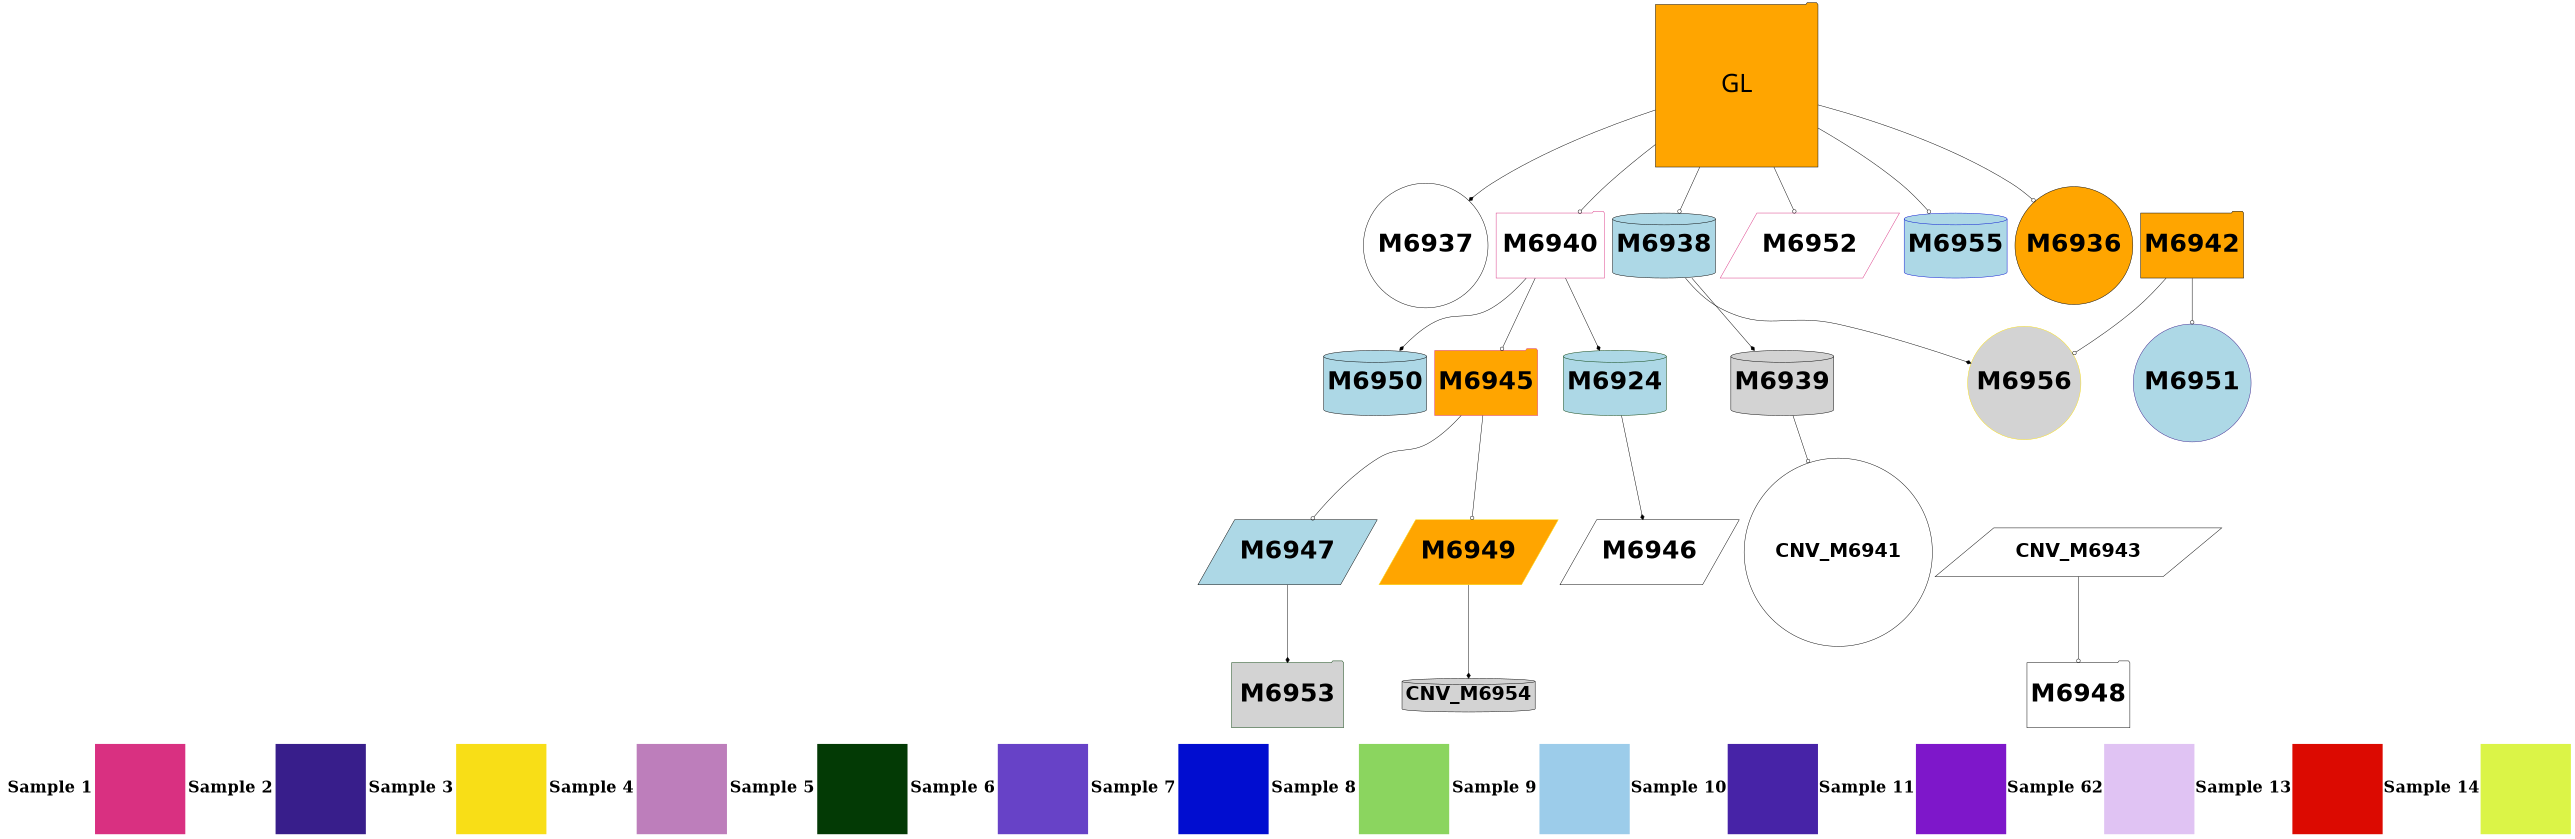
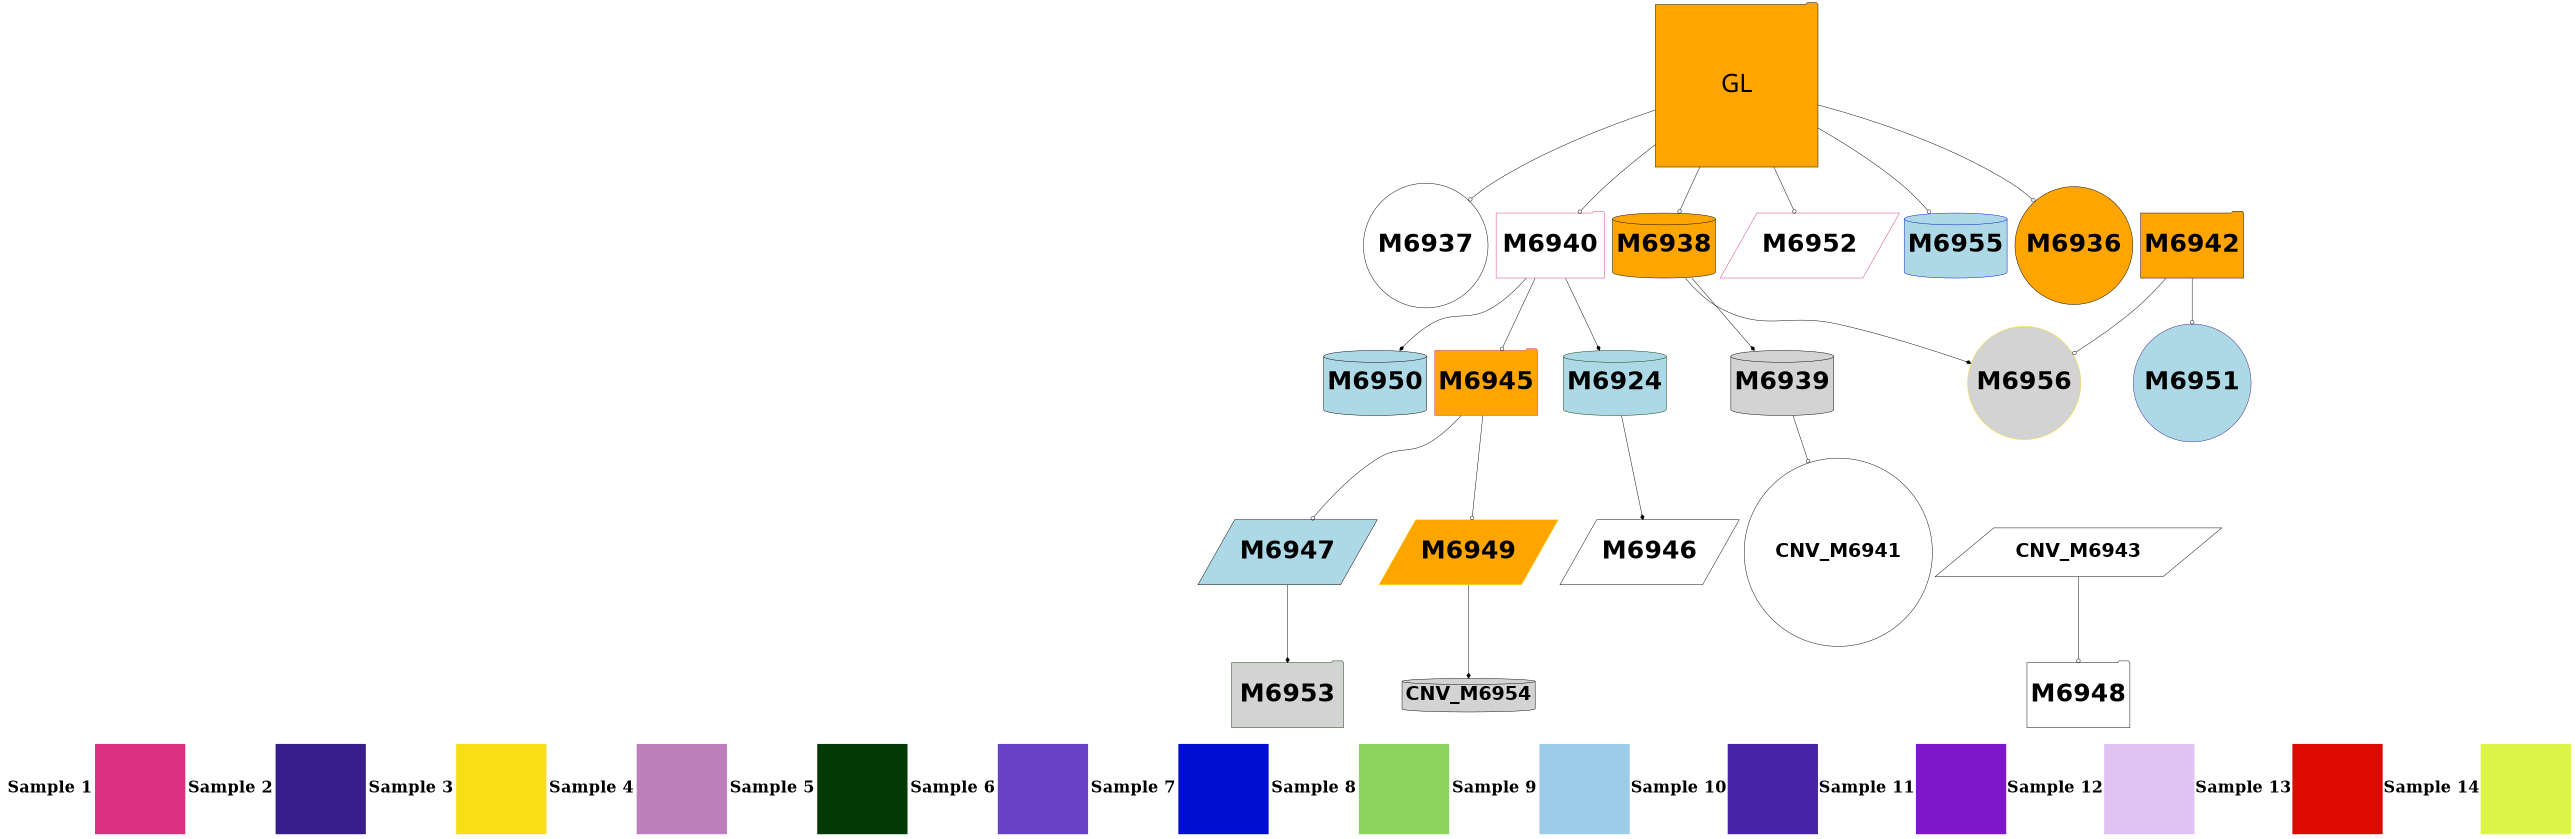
  digraph {
    rankdir=TB
    node [shape=folder fillcolor=white fontname="helvetica-bold" fontsize=56 style=filled]
    edge [arrowhead=odot]
-   n1 [label=<<TABLE border="0" cellborder="0" cellspacing="0">  <TR><TD width="200" height="200" colspan="1"><FONT POINT-SIZE="36.0"><B>Sample 1</B></FONT></TD><TD width="200" height="200" colspan="1" BGCOLOR="#d93081"></TD> <TD width="200" height="200" colspan="1"><FONT POINT-SIZE="36.0"><B>Sample 2</B></FONT></TD><TD width="200" height="200" colspan="1" BGCOLOR="#381e8b"></TD> <TD width="200" height="200" colspan="1"><FONT POINT-SIZE="36.0"><B>Sample 3</B></FONT></TD><TD width="200" height="200" colspan="1" BGCOLOR="#f8de17"></TD> <TD width="200" height="200" colspan="1"><FONT POINT-SIZE="36.0"><B>Sample 4</B></FONT></TD><TD width="200" height="200" colspan="1" BGCOLOR="#bd7ebb"></TD> <TD width="200" height="200" colspan="1"><FONT POINT-SIZE="36.0"><B>Sample 5</B></FONT></TD><TD width="200" height="200" colspan="1" BGCOLOR="#033a05"></TD> <TD width="200" height="200" colspan="1"><FONT POINT-SIZE="36.0"><B>Sample 6</B></FONT></TD><TD width="200" height="200" colspan="1" BGCOLOR="#6742c7"></TD> <TD width="200" height="200" colspan="1"><FONT POINT-SIZE="36.0"><B>Sample 7</B></FONT></TD><TD width="200" height="200" colspan="1" BGCOLOR="#010dd0"></TD> <TD width="200" height="200" colspan="1"><FONT POINT-SIZE="36.0"><B>Sample 8</B></FONT></TD><TD width="200" height="200" colspan="1" BGCOLOR="#8bd55f"></TD> <TD width="200" height="200" colspan="1"><FONT POINT-SIZE="36.0"><B>Sample 9</B></FONT></TD><TD width="200" height="200" colspan="1" BGCOLOR="#9cccea"></TD> <TD width="200" height="200" colspan="1"><FONT POINT-SIZE="36.0"><B>Sample 10</B></FONT></TD><TD width="200" height="200" colspan="1" BGCOLOR="#4723a7"></TD> <TD width="200" height="200" colspan="1"><FONT POINT-SIZE="36.0"><B>Sample 11</B></FONT></TD><TD width="200" height="200" colspan="1" BGCOLOR="#7e17ca"></TD> <TD width="200" height="200" colspan="1"><FONT POINT-SIZE="36.0"><B>Sample 62</B></FONT></TD><TD width="200" height="200" colspan="1" BGCOLOR="#e0c3f3"></TD> <TD width="200" height="200" colspan="1"><FONT POINT-SIZE="36.0"><B>Sample 13</B></FONT></TD><TD width="200" height="200" colspan="1" BGCOLOR="#dc0a01"></TD> <TD width="200" height="200" colspan="1"><FONT POINT-SIZE="36.0"><B>Sample 14</B></FONT></TD><TD width="200" height="200" colspan="1" BGCOLOR="#dbf447"></TD> </TR></TABLE>> margin=0 shape=none fillcolor="" fontname="" fontsize="" style=""]
+   n1 [label=<<TABLE border="0" cellborder="0" cellspacing="0">  <TR><TD width="200" height="200" colspan="1"><FONT POINT-SIZE="36.0"><B>Sample 1</B></FONT></TD><TD width="200" height="200" colspan="1" BGCOLOR="#d93081"></TD> <TD width="200" height="200" colspan="1"><FONT POINT-SIZE="36.0"><B>Sample 2</B></FONT></TD><TD width="200" height="200" colspan="1" BGCOLOR="#381e8b"></TD> <TD width="200" height="200" colspan="1"><FONT POINT-SIZE="36.0"><B>Sample 3</B></FONT></TD><TD width="200" height="200" colspan="1" BGCOLOR="#f8de17"></TD> <TD width="200" height="200" colspan="1"><FONT POINT-SIZE="36.0"><B>Sample 4</B></FONT></TD><TD width="200" height="200" colspan="1" BGCOLOR="#bd7ebb"></TD> <TD width="200" height="200" colspan="1"><FONT POINT-SIZE="36.0"><B>Sample 5</B></FONT></TD><TD width="200" height="200" colspan="1" BGCOLOR="#033a05"></TD> <TD width="200" height="200" colspan="1"><FONT POINT-SIZE="36.0"><B>Sample 6</B></FONT></TD><TD width="200" height="200" colspan="1" BGCOLOR="#6742c7"></TD> <TD width="200" height="200" colspan="1"><FONT POINT-SIZE="36.0"><B>Sample 7</B></FONT></TD><TD width="200" height="200" colspan="1" BGCOLOR="#010dd0"></TD> <TD width="200" height="200" colspan="1"><FONT POINT-SIZE="36.0"><B>Sample 8</B></FONT></TD><TD width="200" height="200" colspan="1" BGCOLOR="#8bd55f"></TD> <TD width="200" height="200" colspan="1"><FONT POINT-SIZE="36.0"><B>Sample 9</B></FONT></TD><TD width="200" height="200" colspan="1" BGCOLOR="#9cccea"></TD> <TD width="200" height="200" colspan="1"><FONT POINT-SIZE="36.0"><B>Sample 10</B></FONT></TD><TD width="200" height="200" colspan="1" BGCOLOR="#4723a7"></TD> <TD width="200" height="200" colspan="1"><FONT POINT-SIZE="36.0"><B>Sample 11</B></FONT></TD><TD width="200" height="200" colspan="1" BGCOLOR="#7e17ca"></TD> <TD width="200" height="200" colspan="1"><FONT POINT-SIZE="36.0"><B>Sample 12</B></FONT></TD><TD width="200" height="200" colspan="1" BGCOLOR="#e0c3f3"></TD> <TD width="200" height="200" colspan="1"><FONT POINT-SIZE="36.0"><B>Sample 13</B></FONT></TD><TD width="200" height="200" colspan="1" BGCOLOR="#dc0a01"></TD> <TD width="200" height="200" colspan="1"><FONT POINT-SIZE="36.0"><B>Sample 14</B></FONT></TD><TD width="200" height="200" colspan="1" BGCOLOR="#dbf447"></TD> </TR></TABLE>> margin=0 shape=none fillcolor="" fontname="" fontsize="" style=""]
    n2 [color="#d93081:#381e8b:#4723a7" fillcolor=orange height=2 label=M6945 style="wedged,filled" width=2.44]
    n3 [fillcolor=lightblue height=2 label=M6947 shape=parallelogram width=0.22]
    n4 [color="#f8de17:#e0c3f3:#dbf447" fillcolor=orange height=2 label=M6949 shape=parallelogram style="wedged,filled" width=2.14]
    n5 [color="#033a05:#6742c7:#9cccea:#e0c3f3" fillcolor=lightgrey height=2 label=M6953 style="wedged,filled" width=3.45]
    n6 [fillcolor=lightgrey fontsize=42 label=CNV_M6954 shape=cylinder]
    n7 [fillcolor=orange fontname="arial-bold" height=5 label=GL width=5]
    n8 [fillcolor=orange height=2 label=M6936 shape=circle width=0.86]
    n9 [height=2 label=M6937 shape=circle width=3.84]
-   n10 [fillcolor=lightblue height=2 label=M6938 shape=cylinder width=0.25]
+   n10 [fillcolor=orange height=2 label=M6938 shape=cylinder width=0.25]
    n11 [color="#d93081:#381e8b:#4723a7:#7e17ca:#e0c3f3:#dc0a01" height=2 label=M6940 style="wedged,filled" width=3.34]
    n12 [color="#d93081:#e0c3f3:#dc0a01" height=2 label=M6952 shape=parallelogram style="wedged,filled" width=3.82]
    n13 [color="#010dd0:#dbf447" fillcolor=lightblue height=2 label=M6955 shape=cylinder style="wedged,filled" width=2.84]
    n14 [fillcolor=lightgrey height=2 label=M6939 shape=cylinder width=2.37]
    n15 [color="#f8de17:#bd7ebb:#dc0a01" fillcolor=lightgrey height=2 label=M6956 shape=circle style="wedged,filled" width=2.34]
    n16 [color="#033a05:#8bd55f" fillcolor=lightblue height=2 label=M6924 shape=cylinder style="wedged,filled" width=0.73]
    n17 [fillcolor=lightblue height=2 label=M6950 shape=cylinder width=0.24]
    n18 [fontsize=42 label=CNV_M6941 shape=circle]
    n19 [fillcolor=orange height=2 label=M6942 width=0.57]
    n20 [color="#381e8b:#f8de17:#010dd0:#8bd55f:#9cccea" fillcolor=lightblue height=2 label=M6951 shape=circle style="wedged,filled" width=1.79]
    n21 [height=2 label=M6946 shape=parallelogram width=0.41]
    n22 [fontsize=42 label=CNV_M6943 shape=parallelogram]
    n23 [height=2 label=M6948 width=1.39]
    subgraph sub_1 {
      rank=sink
      n1
    }
    n2 -> n3
    n2 -> n4
    n3 -> n5 [arrowhead=diamond]
    n4 -> n6 [arrowhead=diamond]
    n7 -> n8
-   n7 -> n9 [arrowhead=diamond]
+   n7 -> n9
    n7 -> n10
    n7 -> n11
    n7 -> n12
    n7 -> n13
    n10 -> n14 [arrowhead=diamond]
    n10 -> n15 [arrowhead=diamond]
    n11 -> n2
    n11 -> n16 [arrowhead=diamond]
    n11 -> n17 [arrowhead=diamond]
    n14 -> n18
    n16 -> n21 [arrowhead=diamond]
    n19 -> n15
    n19 -> n20
    n22 -> n23
  }
